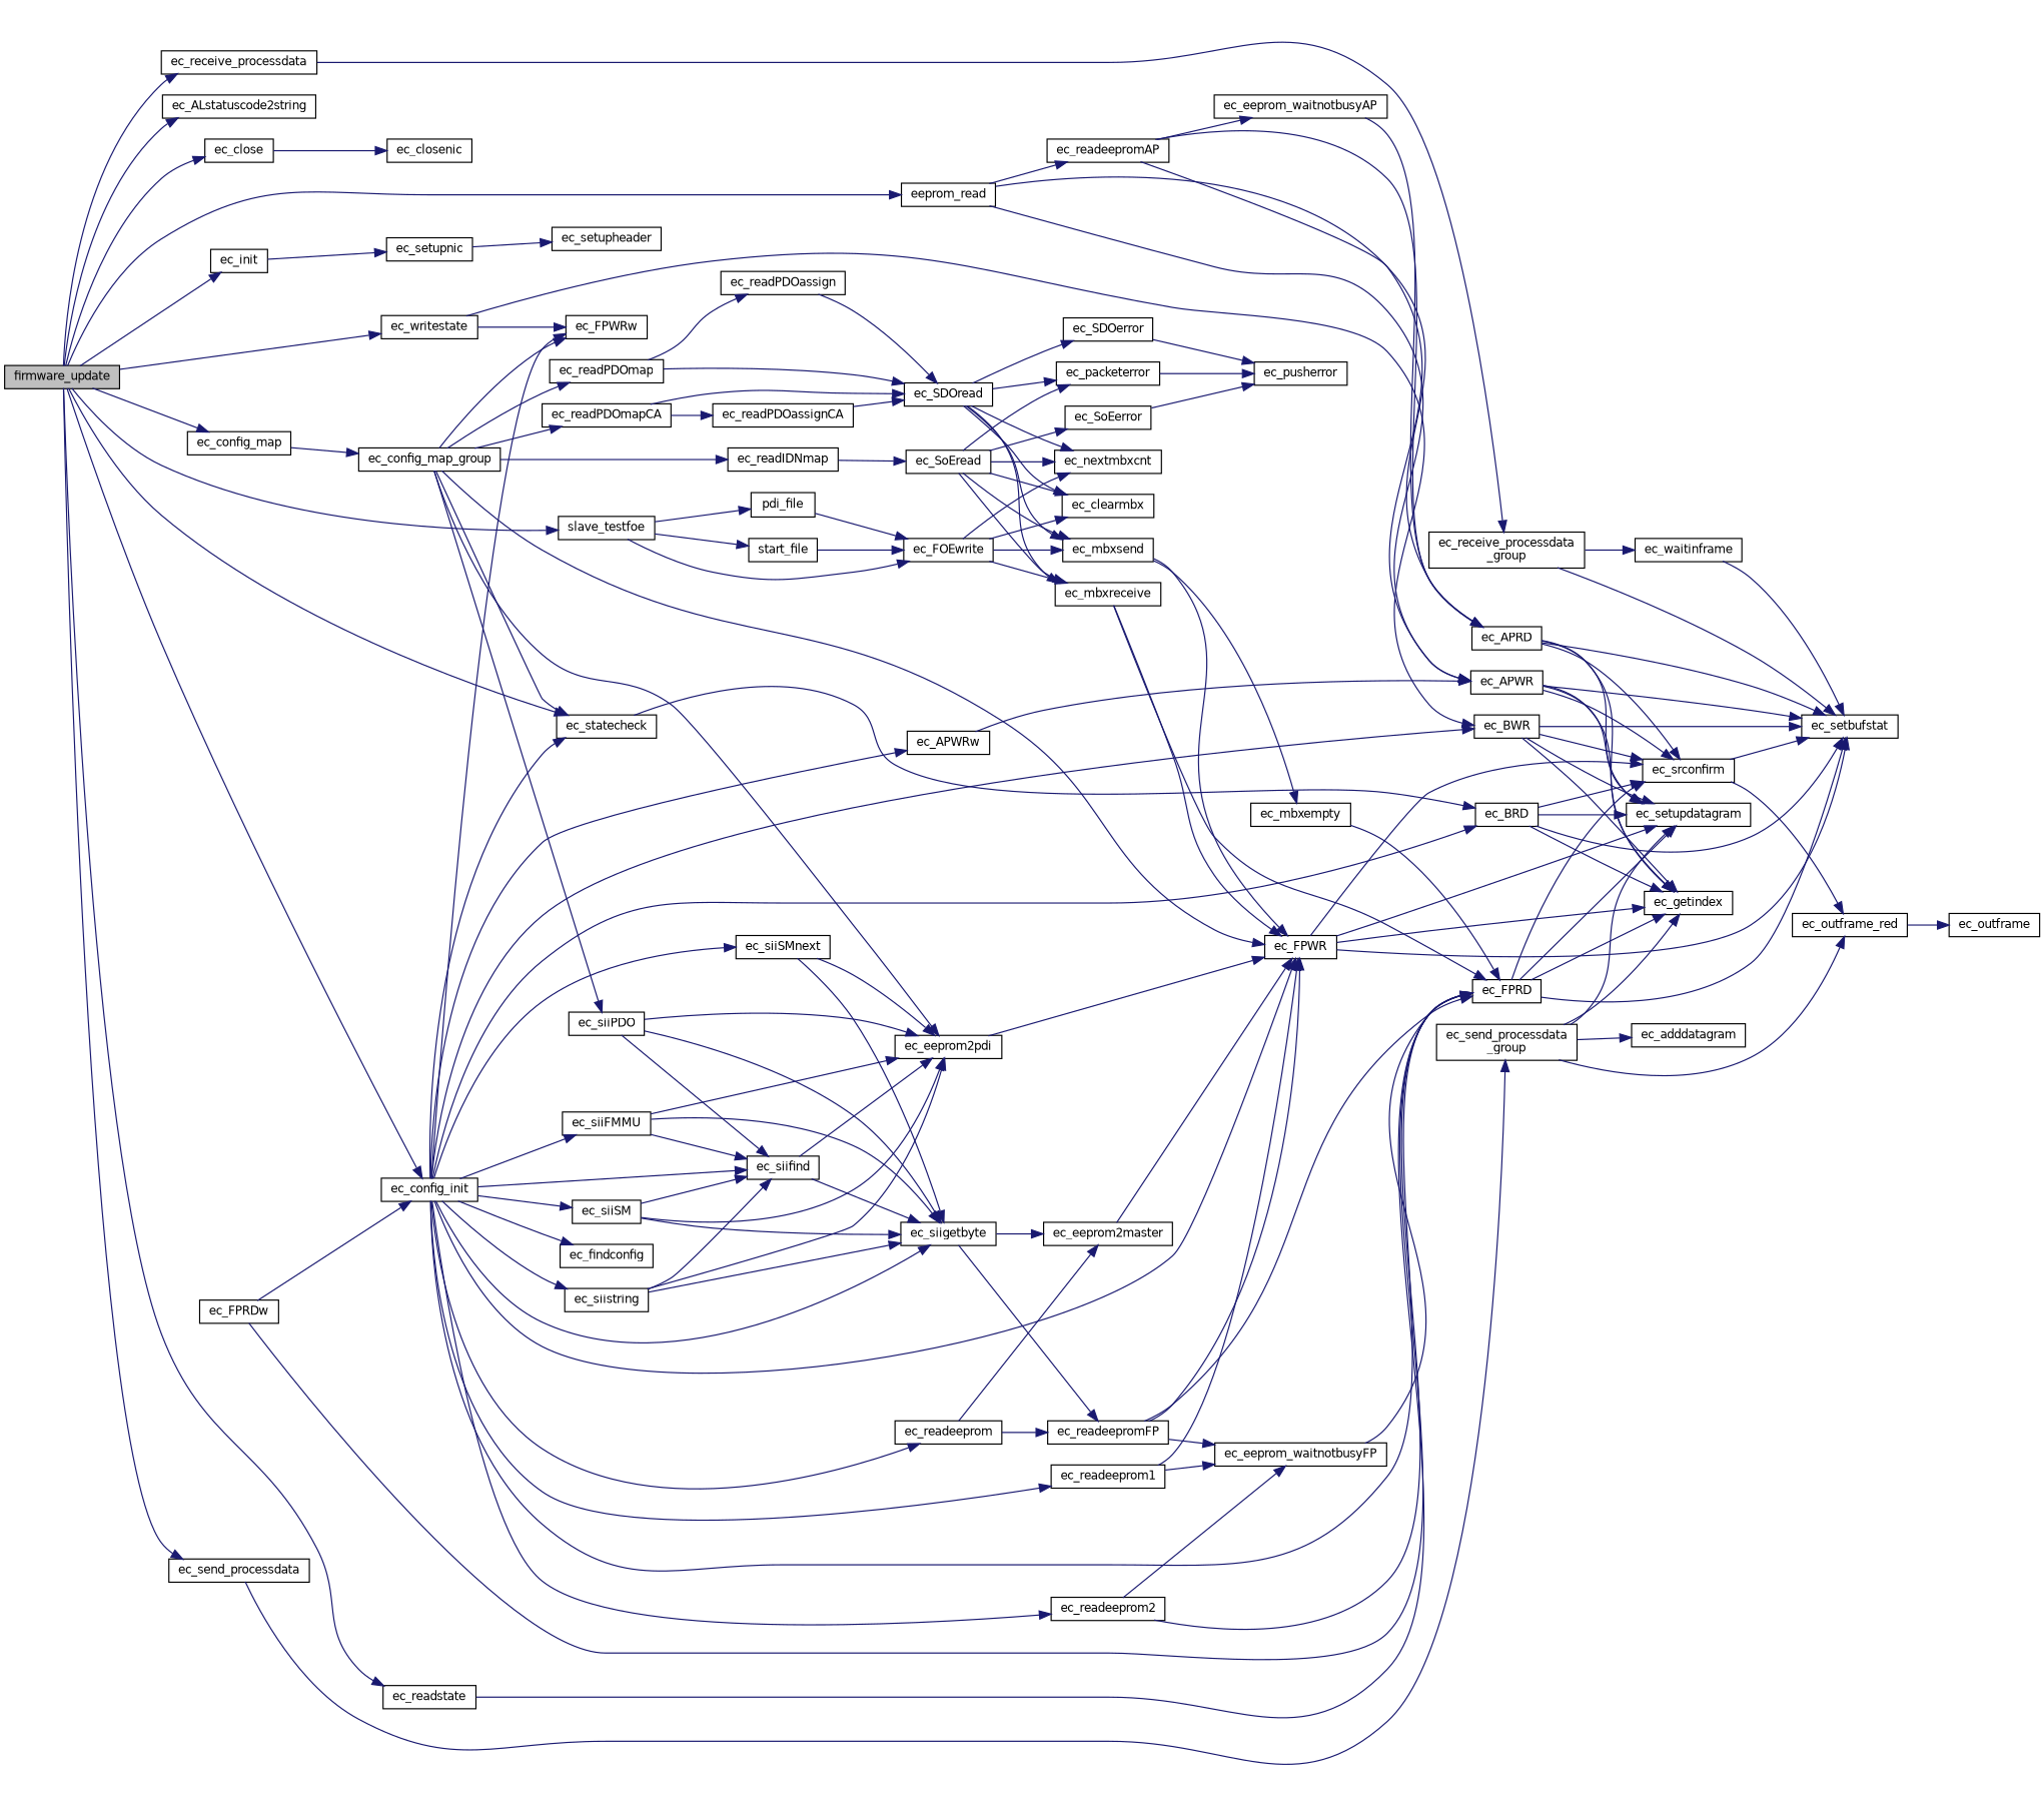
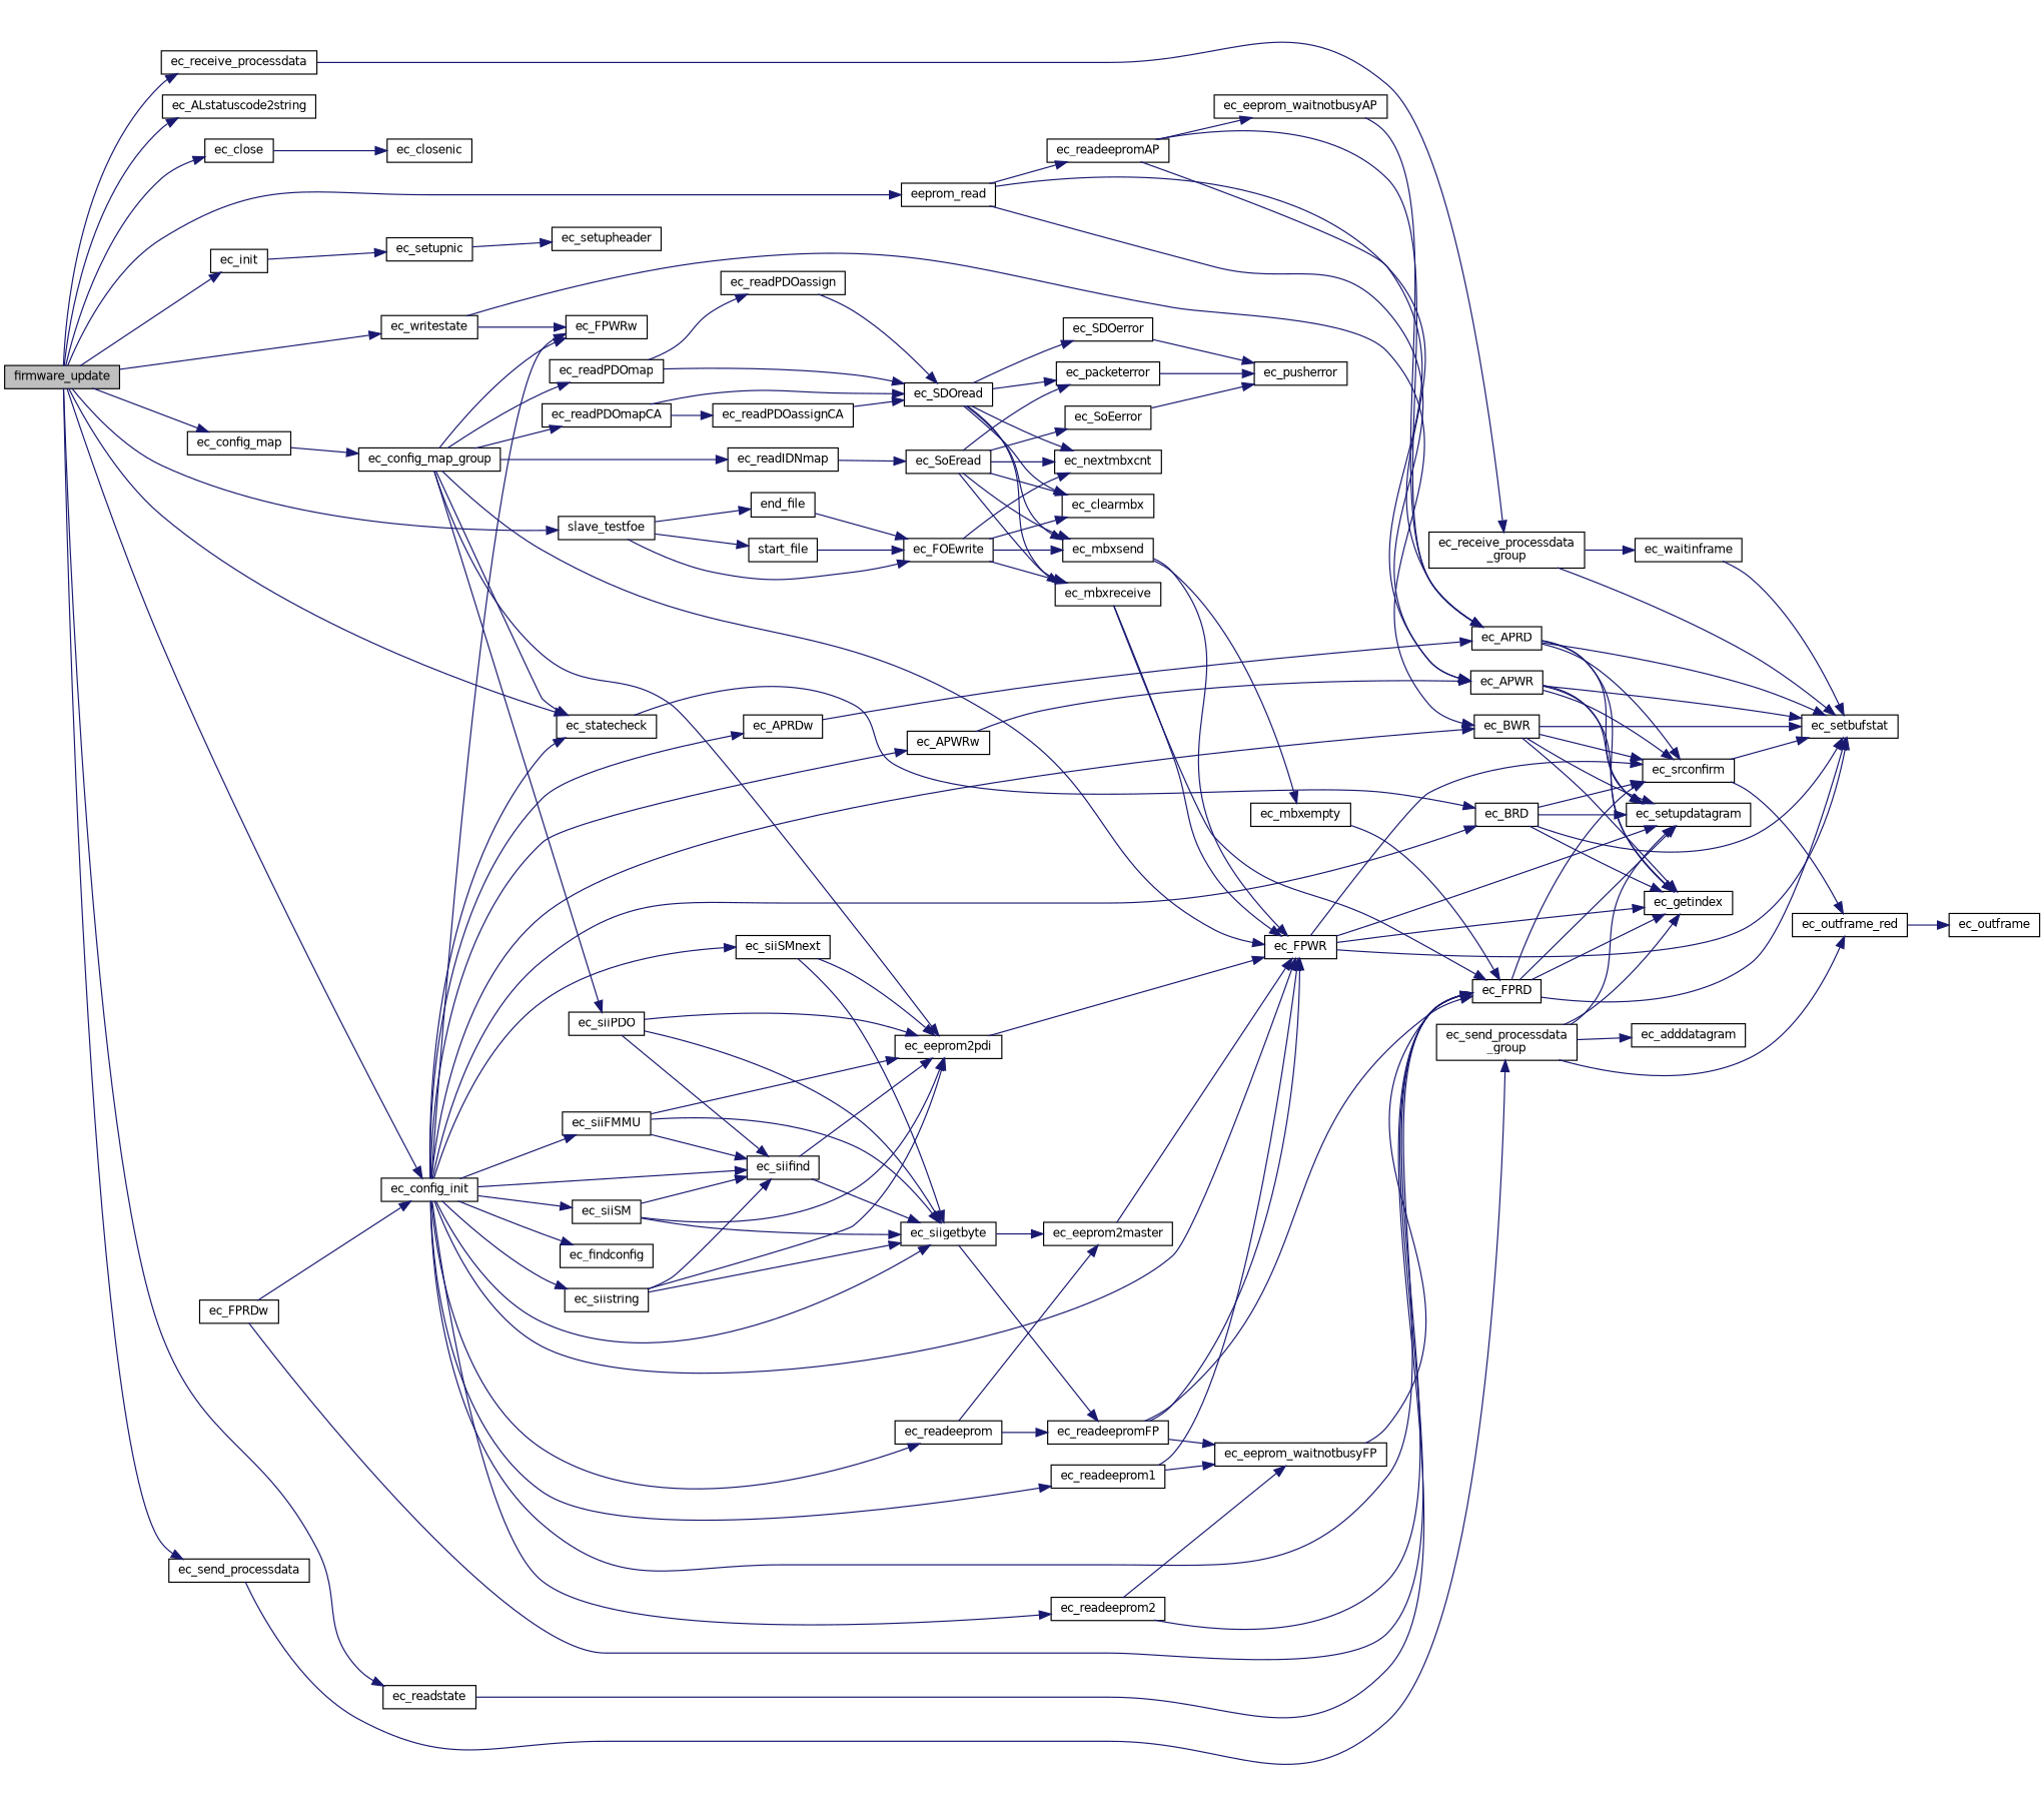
  digraph {
    fontname="DejaVu Sans"
    rankdir=LR
    node [color=black fillcolor=white fontname="DejaVu Sans" fontsize=10 shape=record style=filled]
    edge [color=midnightblue fontname="DejaVu Sans" fontsize=10 labelfontname=Helvetica labelfontsize=10 style=solid]
    n1 [fillcolor=grey75 fontcolor=black height=0.2 label=firmware_update width=0.4]
    n2 [height=0.2 label=ec_ALstatuscode2string width=0.4]
    n3 [height=0.2 label=ec_close width=0.4]
    n4 [height=0.2 label=ec_config_init width=0.4]
    n5 [height=0.2 label=ec_statecheck width=0.4]
    n6 [height=0.2 label=ec_config_map width=0.4]
    n7 [height=0.2 label=ec_init width=0.4]
    n8 [height=0.2 label=ec_readstate width=0.4]
    n9 [height=0.2 label=ec_receive_processdata width=0.4]
    n10 [height=0.2 label=ec_send_processdata width=0.4]
    n11 [height=0.2 label=ec_writestate width=0.4]
    n12 [height=0.2 label=eeprom_read width=0.4]
    n13 [height=0.2 label=slave_testfoe width=0.4]
    n14 [height=0.2 label=ec_closenic width=0.4]
+   n15 [height=0.2 label=ec_APRDw width=0.4]
    n16 [height=0.2 label=ec_APWRw width=0.4]
    n17 [height=0.2 label=ec_BRD width=0.4]
    n18 [height=0.2 label=ec_BWR width=0.4]
    n19 [height=0.2 label=ec_findconfig width=0.4]
    n20 [height=0.2 label=ec_FPRD width=0.4]
    n21 [height=0.2 label=ec_FPWR width=0.4]
    n22 [height=0.2 label=ec_FPWRw width=0.4]
    n23 [height=0.2 label=ec_readeeprom width=0.4]
    n24 [height=0.2 label=ec_readeeprom1 width=0.4]
    n25 [height=0.2 label=ec_readeeprom2 width=0.4]
    n26 [height=0.2 label=ec_siifind width=0.4]
    n27 [height=0.2 label=ec_siigetbyte width=0.4]
    n28 [height=0.2 label=ec_siiFMMU width=0.4]
    n29 [height=0.2 label=ec_siiSM width=0.4]
    n30 [height=0.2 label=ec_siiSMnext width=0.4]
    n31 [height=0.2 label=ec_siistring width=0.4]
    n32 [height=0.2 label=ec_config_map_group width=0.4]
    n33 [height=0.2 label=ec_setupnic width=0.4]
    n34 [height=0.2 label="ec_receive_processdata\l_group" width=0.4]
    n35 [height=0.2 label="ec_send_processdata\l_group" width=0.4]
    n36 [height=0.2 label=ec_APRD width=0.4]
    n37 [height=0.2 label=ec_APWR width=0.4]
    n38 [height=0.2 label=ec_readeepromAP width=0.4]
    n39 [height=0.2 label=start_file width=0.4]
    n40 [height=0.2 label=ec_FOEwrite width=0.4]
-   n41 [height=0.2 label=pdi_file width=0.4]
+   n41 [height=0.2 label=end_file width=0.4]
    n42 [height=0.2 label=ec_getindex width=0.4]
    n43 [height=0.2 label=ec_setbufstat width=0.4]
    n44 [height=0.2 label=ec_setupdatagram width=0.4]
    n45 [height=0.2 label=ec_srconfirm width=0.4]
    n46 [height=0.2 label=ec_FPRDw width=0.4]
    n47 [height=0.2 label=ec_eeprom2master width=0.4]
    n48 [height=0.2 label=ec_readeepromFP width=0.4]
    n49 [height=0.2 label=ec_eeprom_waitnotbusyFP width=0.4]
    n50 [height=0.2 label=ec_eeprom2pdi width=0.4]
    n51 [height=0.2 label=ec_outframe_red width=0.4]
    n52 [height=0.2 label=ec_outframe width=0.4]
    n53 [height=0.2 label=ec_readIDNmap width=0.4]
    n54 [height=0.2 label=ec_readPDOmap width=0.4]
    n55 [height=0.2 label=ec_readPDOmapCA width=0.4]
    n56 [height=0.2 label=ec_siiPDO width=0.4]
    n57 [height=0.2 label=ec_SoEread width=0.4]
    n58 [height=0.2 label=ec_readPDOassign width=0.4]
    n59 [height=0.2 label=ec_SDOread width=0.4]
    n60 [height=0.2 label=ec_readPDOassignCA width=0.4]
    n61 [height=0.2 label=ec_clearmbx width=0.4]
    n62 [height=0.2 label=ec_mbxreceive width=0.4]
    n63 [height=0.2 label=ec_mbxsend width=0.4]
    n64 [height=0.2 label=ec_nextmbxcnt width=0.4]
    n65 [height=0.2 label=ec_packeterror width=0.4]
    n66 [height=0.2 label=ec_SoEerror width=0.4]
    n67 [height=0.2 label=ec_mbxempty width=0.4]
    n68 [height=0.2 label=ec_pusherror width=0.4]
    n69 [height=0.2 label=ec_SDOerror width=0.4]
    n70 [height=0.2 label=ec_setupheader width=0.4]
    n71 [height=0.2 label=ec_waitinframe width=0.4]
    n72 [height=0.2 label=ec_adddatagram width=0.4]
    n73 [height=0.2 label=ec_eeprom_waitnotbusyAP width=0.4]
    n1 -> n2
    n1 -> n3
    n1 -> n4
    n1 -> n5
    n1 -> n6
    n1 -> n7
    n1 -> n8
    n1 -> n9
    n1 -> n10
    n1 -> n11
    n1 -> n12
    n1 -> n13
    n3 -> n14
    n4 -> n5
+   n4 -> n15
    n4 -> n16
    n4 -> n17
    n4 -> n18
    n4 -> n19
    n4 -> n20
    n4 -> n21
    n4 -> n22
    n4 -> n23
    n4 -> n24
    n4 -> n25
    n4 -> n26
    n4 -> n27
    n4 -> n28
    n4 -> n29
    n4 -> n30
    n4 -> n31
    n5 -> n17
    n6 -> n32
    n7 -> n33
    n8 -> n20
    n9 -> n34
    n10 -> n35
    n11 -> n18
    n11 -> n22
    n12 -> n36
    n12 -> n37
    n12 -> n38
    n13 -> n39
    n13 -> n40
    n13 -> n41
+   n15 -> n36
    n16 -> n37
    n17 -> n42
    n17 -> n43
    n17 -> n44
    n17 -> n45
    n18 -> n42
    n18 -> n43
    n18 -> n44
    n18 -> n45
    n20 -> n42
    n20 -> n43
    n20 -> n44
    n20 -> n45
    n21 -> n42
    n21 -> n43
    n21 -> n44
    n21 -> n45
    n23 -> n47
    n23 -> n48
    n24 -> n21
    n24 -> n49
    n25 -> n20
    n25 -> n49
    n26 -> n27
    n26 -> n50
    n27 -> n47
    n27 -> n48
    n28 -> n26
    n28 -> n27
    n28 -> n50
    n29 -> n26
    n29 -> n27
    n29 -> n50
    n30 -> n27
    n30 -> n50
    n31 -> n26
    n31 -> n27
    n31 -> n50
    n32 -> n5
    n32 -> n21
    n32 -> n22
    n32 -> n50
    n32 -> n53
    n32 -> n54
    n32 -> n55
    n32 -> n56
    n33 -> n70
    n34 -> n43
    n34 -> n71
    n35 -> n42
    n35 -> n44
    n35 -> n51
    n35 -> n72
    n36 -> n42
    n36 -> n43
    n36 -> n44
    n36 -> n45
    n37 -> n42
    n37 -> n43
    n37 -> n44
    n37 -> n45
    n38 -> n36
    n38 -> n37
    n38 -> n73
    n39 -> n40
    n40 -> n61
    n40 -> n62
    n40 -> n63
    n40 -> n64
    n41 -> n40
    n45 -> n43
    n45 -> n51
    n46 -> n4
    n46 -> n20
    n47 -> n21
    n48 -> n20
    n48 -> n21
    n48 -> n49
    n49 -> n20
    n50 -> n21
    n51 -> n52
    n53 -> n57
    n54 -> n58
    n54 -> n59
    n55 -> n59
    n55 -> n60
    n56 -> n26
    n56 -> n27
    n56 -> n50
    n57 -> n61
    n57 -> n62
    n57 -> n63
    n57 -> n64
    n57 -> n65
    n57 -> n66
    n58 -> n59
    n59 -> n61
    n59 -> n62
    n59 -> n63
    n59 -> n64
    n59 -> n65
    n59 -> n69
    n60 -> n59
    n62 -> n20
    n62 -> n21
    n63 -> n21
    n63 -> n67
    n65 -> n68
    n66 -> n68
    n67 -> n20
    n69 -> n68
    n71 -> n43
    n73 -> n36
  }
